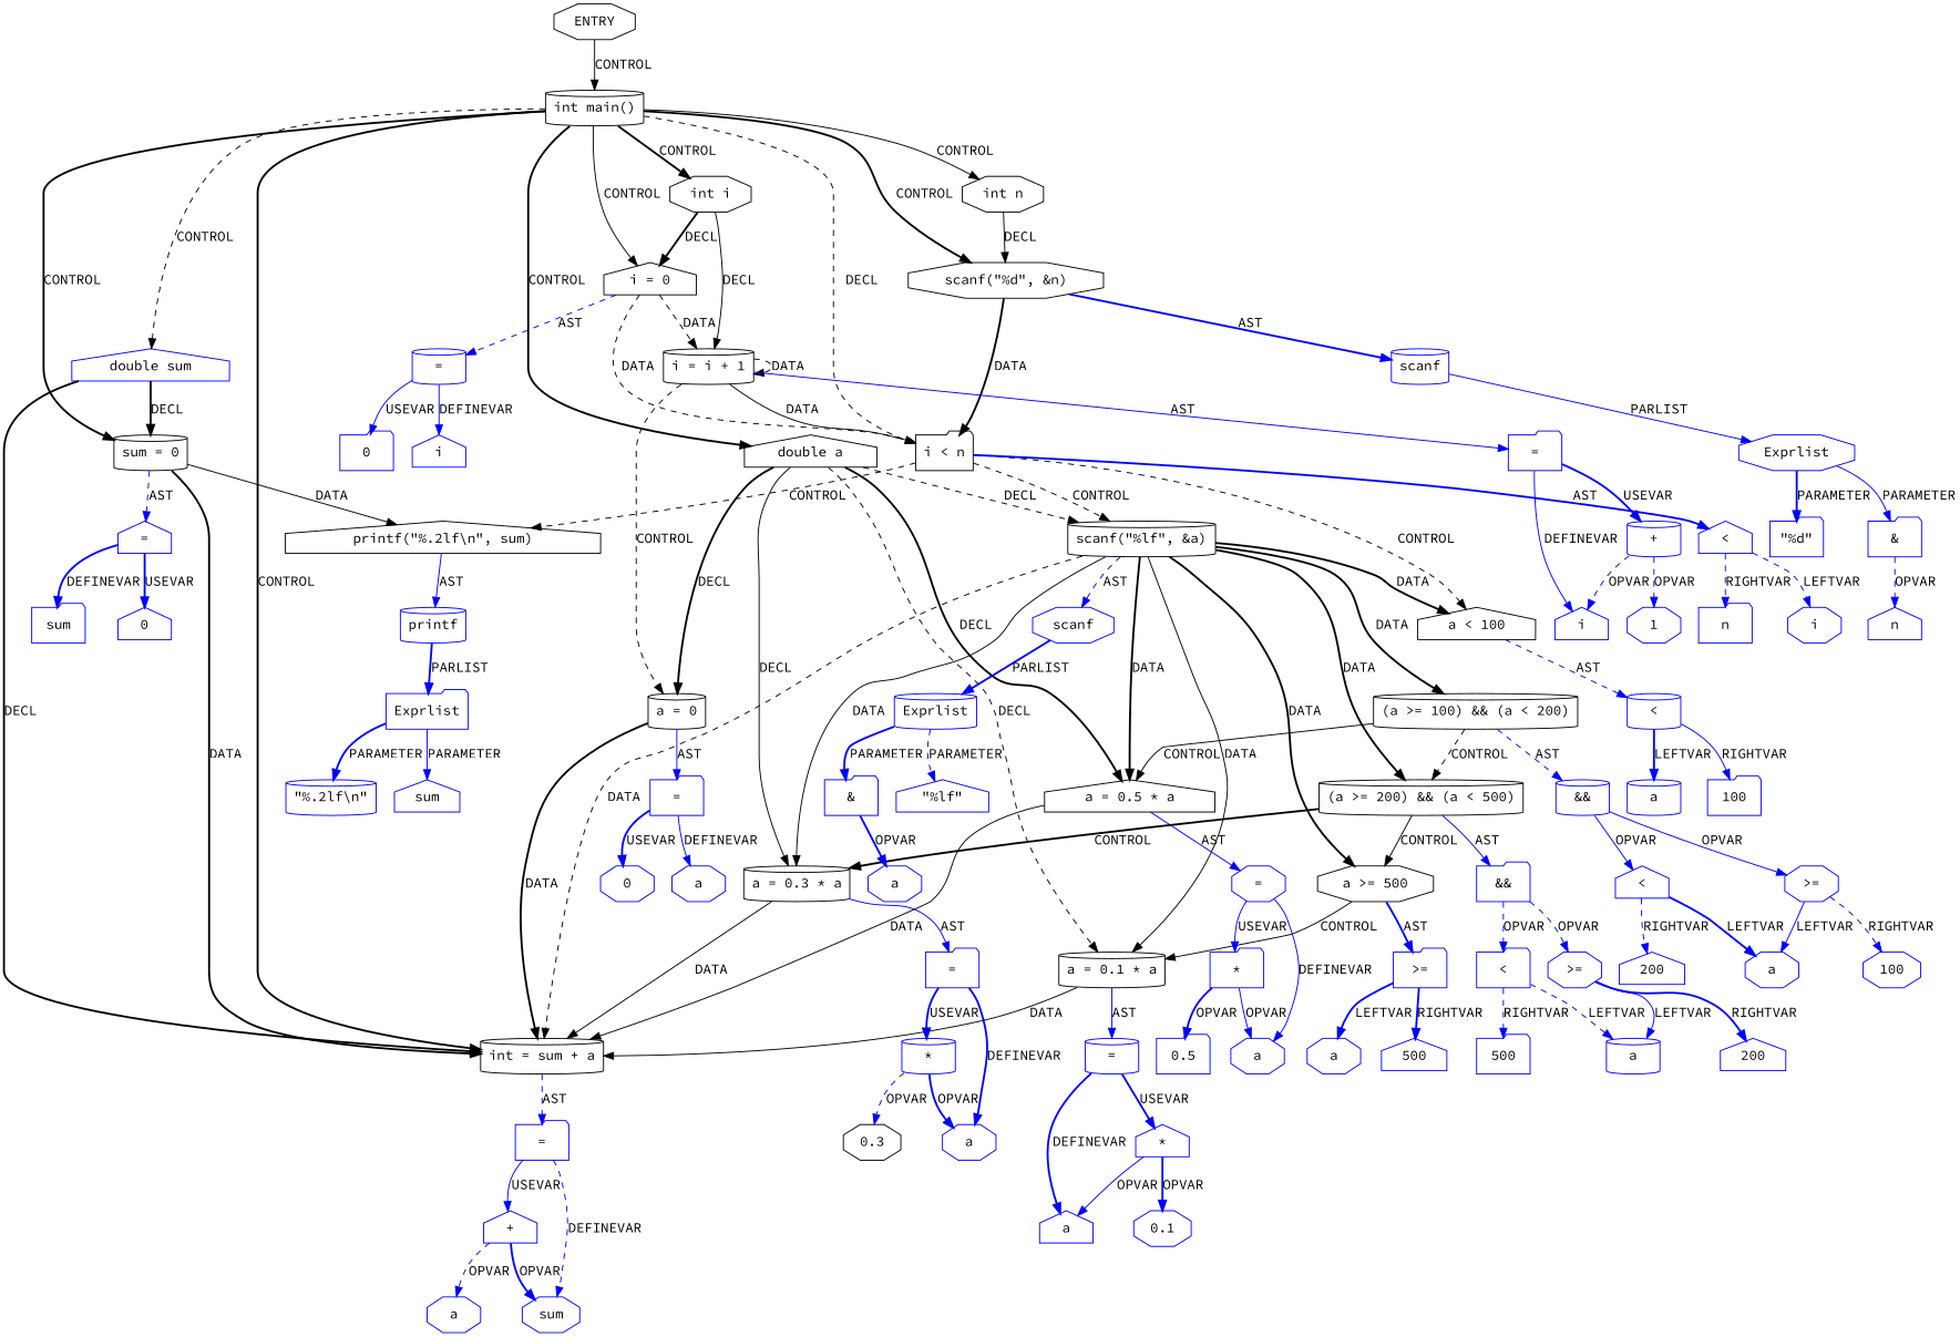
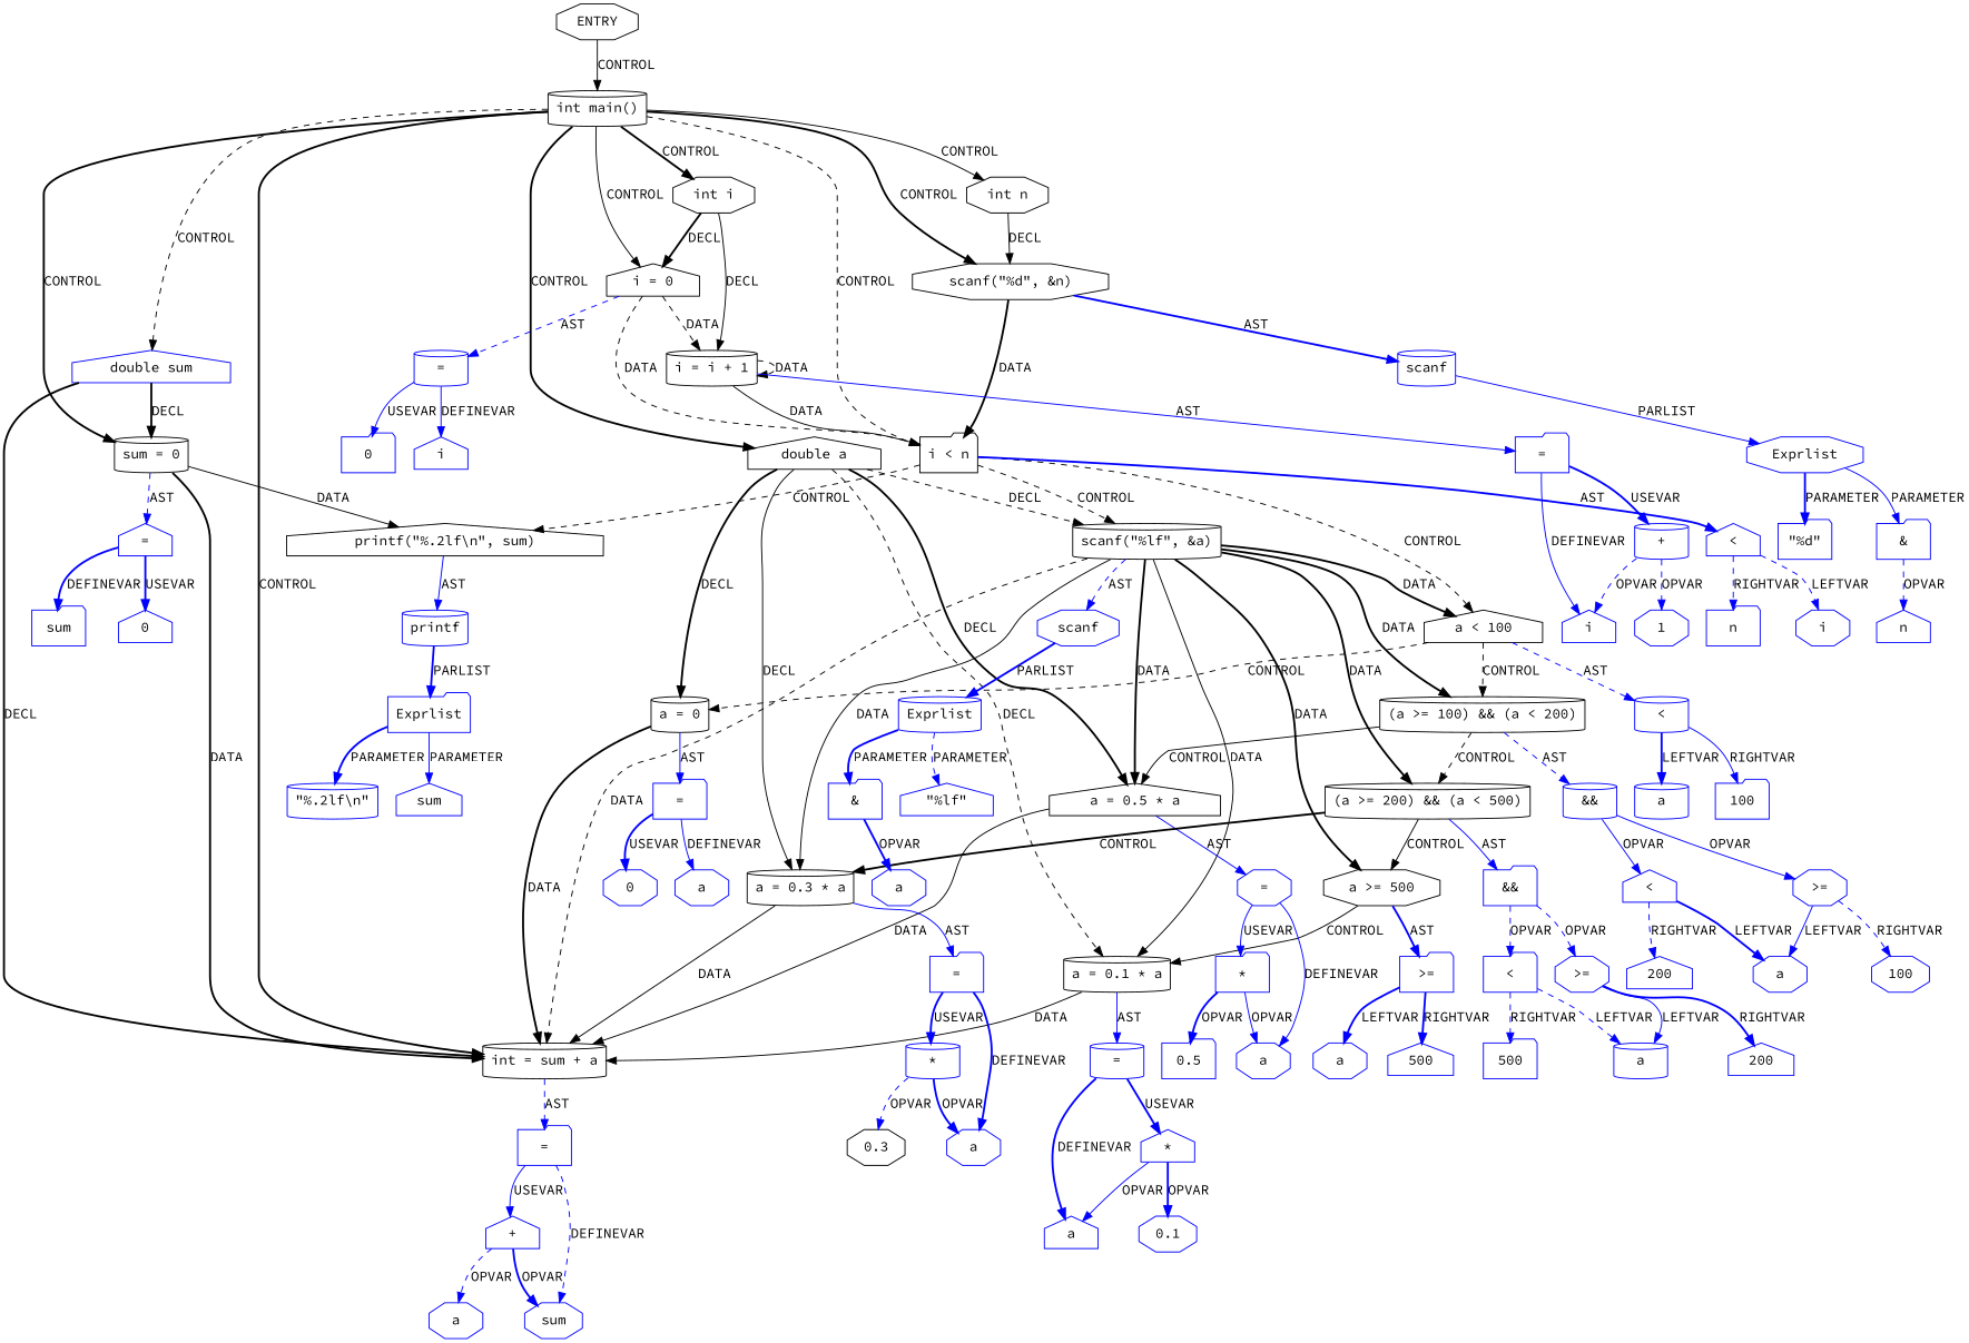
  digraph {
    fontname="Source Code Pro"
    node [coord=10 fontname="Source Code Pro" shape=octagon type=VAR color=blue]
    edge [fontname="Source Code Pro" style=bold color=blue]
    n1 [coord=-1 label=ENTRY type=ENTRY color=""]
    n2 [coord=3 label="int main()" shape=cylinder type=CONTROL color=""]
    n3 [coord=4 label="int i" type=DECL varname=i vartype=int color=""]
    n4 [coord=5 label="int n" type=DECL varname=n vartype=int color=""]
    n5 [coord=6 label="double a" shape=house type=DECL varname=a vartype=double color=""]
    n6 [coord=7 label="double sum" shape=house type=DECL varname=sum vartype=double]
    n7 [coord=8 label="sum = 0" shape=cylinder type=ASSIGN color=""]
    n8 [coord=9 label="scanf(\"%d\", &n)" type=CALL color=""]
    n9 [label="i = 0" shape=house type=ASSIGN color=""]
    n10 [label="i < n" shape=folder type=CONTROL color=""]
    n11 [coord=23 label="int = sum + a" shape=cylinder type=ASSIGN color=""]
    n12 [label="i = i + 1" shape=cylinder type=ASSIGN color=""]
    n13 [coord=11 label="scanf(\"%lf\", &a)" shape=cylinder type=CALL color=""]
    n14 [coord=13 label="a = 0" shape=cylinder type=ASSIGN color=""]
    n15 [coord=15 label="a = 0.5 * a" shape=house type=ASSIGN color=""]
    n16 [coord=17 label="a = 0.3 * a" shape=cylinder type=ASSIGN color=""]
    n17 [coord=19 label="a = 0.1 * a" shape=cylinder type=ASSIGN color=""]
    n18 [coord=8 label="=" shape=house type=ASSIGNOP]
    n19 [coord=21 label="printf(\"%.2lf\\n\", sum)" shape=house type=CALL color=""]
    n20 [coord=9 label=scanf shape=cylinder type=FUNCNAME]
    n21 [label="=" shape=cylinder type=ASSIGNOP]
    n22 [coord=12 label="a < 100" shape=house type=CONTROL color=""]
    n23 [label="<" shape=house type=OP]
    n24 [coord=23 label="=" shape=folder type=ASSIGNOP]
    n25 [label="=" shape=folder type=ASSIGNOP]
    n26 [coord=11 label=scanf type=FUNCNAME]
    n27 [coord=14 label="(a >= 100) && (a < 200)" shape=cylinder type=CONTROL color=""]
    n28 [coord=16 label="(a >= 200) && (a < 500)" shape=cylinder type=CONTROL color=""]
    n29 [coord=18 label="a >= 500" type=CONTROL color=""]
    n30 [coord=13 label="=" shape=folder type=ASSIGNOP]
    n31 [coord=15 label="=" type=ASSIGNOP]
    n32 [coord=17 label="=" shape=folder type=ASSIGNOP]
    n33 [coord=19 label="=" shape=cylinder type=ASSIGNOP]
    n34 [coord=8 label=sum shape=folder]
    n35 [coord=8 label=0 shape=house type=CONST]
    n36 [coord=21 label=printf shape=cylinder type=FUNCNAME]
    n37 [coord=9 label=Exprlist type=EXPRS]
    n38 [coord=9 label="\"%d\"" shape=folder type=CONST]
    n39 [coord=9 label="&" shape=folder type=OP]
    n40 [coord=9 label=n shape=house]
    n41 [label=i shape=house]
    n42 [label=0 shape=folder type=CONST]
    n43 [coord=12 label="<" shape=cylinder type=OP]
    n44 [label=i]
    n45 [label=n shape=folder]
    n46 [coord=11 label=Exprlist shape=cylinder type=EXPRS]
    n47 [coord=14 label="&&" shape=cylinder type=OP]
    n48 [coord=16 label="&&" shape=folder type=OP]
    n49 [coord=18 label=">=" shape=folder type=OP]
    n50 [coord=11 label="\"%lf\"" shape=house type=CONST]
    n51 [coord=11 label="&" shape=folder type=OP]
    n52 [coord=11 label=a]
    n53 [coord=12 label=a shape=cylinder]
    n54 [coord=12 label=100 shape=folder type=CONST]
    n55 [coord=13 label=a]
    n56 [coord=13 label=0 type=CONST]
    n57 [coord=14 label=">=" type=OP]
    n58 [coord=14 label="<" shape=house type=OP]
    n59 [coord=15 label=a]
    n60 [coord=15 label="*" shape=folder type=OP]
    n61 [coord=15 label=0.5 shape=folder type=CONST]
    n62 [coord=16 label=">=" type=OP]
    n63 [coord=16 label="<" shape=folder type=OP]
    n64 [coord=17 label=a]
    n65 [coord=17 label="*" shape=cylinder type=OP]
    n66 [color=black coord=17 label=0.3 type=CONST]
    n67 [coord=18 label=a]
    n68 [coord=18 label=500 shape=house type=CONST]
    n69 [coord=19 label=a shape=house]
    n70 [coord=19 label="*" shape=house type=OP]
    n71 [coord=19 label=0.1 type=CONST]
    n72 [coord=16 label=a shape=cylinder]
    n73 [coord=16 label=200 shape=house type=CONST]
    n74 [coord=16 label=500 shape=folder type=CONST]
    n75 [coord=14 label=a]
    n76 [coord=14 label=100 type=CONST]
    n77 [coord=14 label=200 shape=house type=CONST]
    n78 [coord=21 label=Exprlist shape=folder type=EXPRS]
    n79 [coord=21 label="\"%.2lf\\n\"" shape=cylinder type=CONST]
    n80 [coord=21 label=sum shape=house]
    n81 [label=i shape=house]
    n82 [label="+" shape=cylinder type=OP]
    n83 [label=1 type=CONST]
    n84 [coord=23 label=sum]
    n85 [coord=23 label="+" shape=house type=OP]
    n86 [coord=23 label=a]
    n1 -> n2 [label=CONTROL style=solid color=""]
    n2 -> n3 [label=CONTROL color=""]
    n2 -> n4 [label=CONTROL style=solid color=""]
    n2 -> n5 [label=CONTROL color=""]
    n2 -> n6 [label=CONTROL style=dashed color=""]
    n2 -> n7 [label=CONTROL color=""]
    n2 -> n8 [label=CONTROL color=""]
    n2 -> n9 [label=CONTROL style=solid color=""]
-   n2 -> n10 [label=DECL style=dashed color=""]
+   n2 -> n10 [label=CONTROL style=dashed color=""]
    n2 -> n11 [label=CONTROL color=""]
    n3 -> n9 [label=DECL color=""]
    n3 -> n12 [label=DECL style=solid color=""]
    n4 -> n8 [label=DECL style=solid color=""]
    n5 -> n13 [label=DECL style=dashed color=""]
    n5 -> n14 [label=DECL color=""]
    n5 -> n15 [label=DECL color=""]
    n5 -> n16 [label=DECL style=solid color=""]
    n5 -> n17 [label=DECL style=dashed color=""]
    n6 -> n7 [label=DECL color=""]
    n6 -> n11 [label=DECL color=""]
    n7 -> n11 [label=DATA color=""]
    n7 -> n18 [label=AST style=dashed]
    n7 -> n19 [label=DATA style=solid color=""]
    n8 -> n10 [label=DATA color=""]
    n8 -> n20 [label=AST]
    n9 -> n10 [label=DATA style=dashed color=""]
    n9 -> n12 [label=DATA style=dashed color=""]
    n9 -> n21 [label=AST style=dashed]
    n10 -> n13 [label=CONTROL style=dashed color=""]
    n10 -> n19 [label=CONTROL style=dashed color=""]
    n10 -> n22 [label=CONTROL style=dashed color=""]
    n10 -> n23 [label=AST]
    n11 -> n24 [label=AST style=dashed]
    n12 -> n10 [label=DATA style=solid color=""]
    n12 -> n12 [label=DATA style=dashed color=""]
    n12 -> n25 [label=AST style=solid]
    n13 -> n11 [label=DATA style=dashed color=""]
    n13 -> n15 [label=DATA color=""]
    n13 -> n16 [label=DATA style=solid color=""]
    n13 -> n17 [label=DATA style=solid color=""]
    n13 -> n22 [label=DATA color=""]
    n13 -> n26 [label=AST style=dashed]
    n13 -> n27 [label=DATA color=""]
    n13 -> n28 [label=DATA color=""]
    n13 -> n29 [label=DATA color=""]
    n14 -> n11 [label=DATA color=""]
    n14 -> n30 [label=AST style=solid]
    n15 -> n11 [label=DATA style=solid color=""]
    n15 -> n31 [label=AST style=solid]
    n16 -> n11 [label=DATA style=solid color=""]
    n16 -> n32 [label=AST style=solid]
    n17 -> n11 [label=DATA style=solid color=""]
    n17 -> n33 [label=AST style=solid]
    n18 -> n34 [label=DEFINEVAR]
    n18 -> n35 [label=USEVAR]
    n19 -> n36 [label=AST style=solid]
    n20 -> n37 [label=PARLIST style=solid]
    n21 -> n41 [label=DEFINEVAR style=solid]
    n21 -> n42 [label=USEVAR style=solid]
-   n12 -> n14 [label=CONTROL style=dashed color=""]
+   n22 -> n14 [label=CONTROL style=dashed color=""]
+   n22 -> n27 [label=CONTROL style=dashed color=""]
    n22 -> n43 [label=AST style=dashed]
    n23 -> n44 [label=LEFTVAR style=dashed]
    n23 -> n45 [label=RIGHTVAR style=dashed]
    n24 -> n84 [label=DEFINEVAR style=dashed]
    n24 -> n85 [label=USEVAR style=solid]
    n25 -> n81 [label=DEFINEVAR style=solid]
    n25 -> n82 [label=USEVAR]
    n26 -> n46 [label=PARLIST]
    n27 -> n15 [label=CONTROL style=solid color=""]
    n27 -> n28 [label=CONTROL style=dashed color=""]
    n27 -> n47 [label=AST style=dashed]
    n28 -> n16 [label=CONTROL color=""]
    n28 -> n29 [label=CONTROL style=solid color=""]
    n28 -> n48 [label=AST style=solid]
    n29 -> n17 [label=CONTROL style=solid color=""]
    n29 -> n49 [label=AST]
    n30 -> n55 [label=DEFINEVAR style=solid]
    n30 -> n56 [label=USEVAR]
    n31 -> n59 [label=DEFINEVAR style=solid]
    n31 -> n60 [label=USEVAR style=solid]
    n32 -> n64 [label=DEFINEVAR]
    n32 -> n65 [label=USEVAR]
    n33 -> n69 [label=DEFINEVAR]
    n33 -> n70 [label=USEVAR]
    n36 -> n78 [label=PARLIST]
    n37 -> n38 [label=PARAMETER]
    n37 -> n39 [label=PARAMETER style=solid]
    n39 -> n40 [label=OPVAR style=dashed]
    n43 -> n53 [label=LEFTVAR]
    n43 -> n54 [label=RIGHTVAR style=solid]
    n46 -> n50 [label=PARAMETER style=dashed]
    n46 -> n51 [label=PARAMETER]
    n47 -> n57 [label=OPVAR style=solid]
    n47 -> n58 [label=OPVAR style=solid]
    n48 -> n62 [label=OPVAR style=dashed]
    n48 -> n63 [label=OPVAR style=dashed]
    n49 -> n67 [label=LEFTVAR]
    n49 -> n68 [label=RIGHTVAR]
    n51 -> n52 [label=OPVAR]
    n57 -> n75 [label=LEFTVAR style=solid]
    n57 -> n76 [label=RIGHTVAR style=dashed]
    n58 -> n75 [label=LEFTVAR]
    n58 -> n77 [label=RIGHTVAR style=dashed]
    n60 -> n59 [label=OPVAR style=solid]
    n60 -> n61 [label=OPVAR]
    n62 -> n72 [label=LEFTVAR style=solid]
    n62 -> n73 [label=RIGHTVAR]
    n63 -> n72 [label=LEFTVAR style=dashed]
    n63 -> n74 [label=RIGHTVAR style=dashed]
    n65 -> n64 [label=OPVAR]
    n65 -> n66 [label=OPVAR style=dashed]
    n70 -> n69 [label=OPVAR style=solid]
    n70 -> n71 [label=OPVAR]
    n78 -> n79 [label=PARAMETER]
    n78 -> n80 [label=PARAMETER style=solid]
    n82 -> n81 [label=OPVAR style=dashed]
    n82 -> n83 [label=OPVAR style=dashed]
    n85 -> n84 [label=OPVAR]
    n85 -> n86 [label=OPVAR style=dashed]
  }
